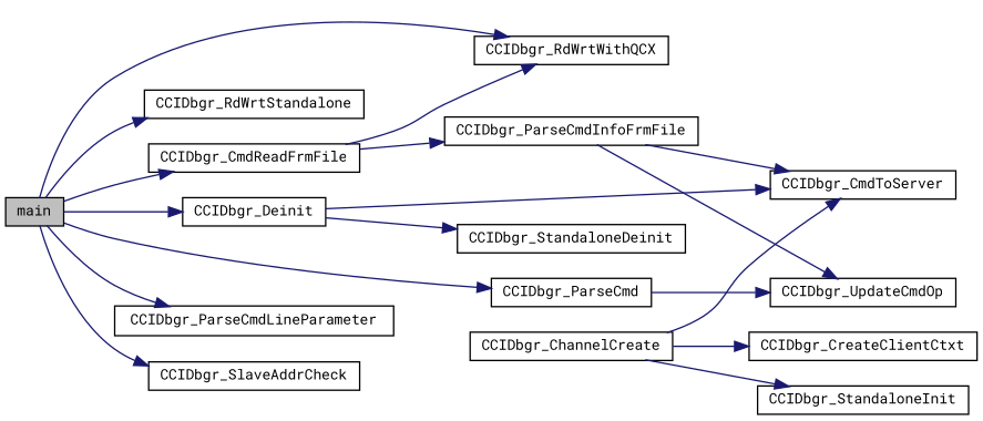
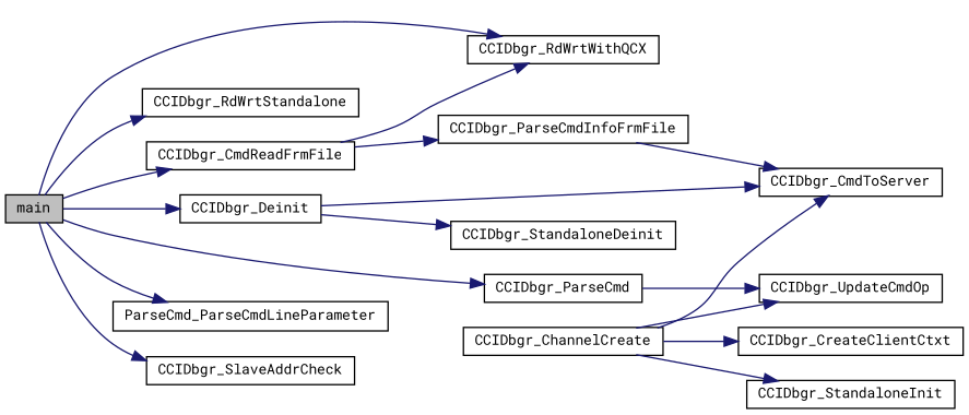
  digraph {
    fontname="Roboto Mono"
    rankdir=LR
    node [color=black fillcolor=white fontname="Roboto Mono" fontsize=10 shape=record style=filled]
    edge [color=midnightblue fontname="Roboto Mono" fontsize=10 labelfontname=Helvetica labelfontsize=10 style=solid]
    n1 [fillcolor=grey75 fontcolor=black height=0.2 label=main width=0.4]
    n2 [height=0.2 label=CCIDbgr_CmdReadFrmFile width=0.4]
    n3 [height=0.2 label=CCIDbgr_RdWrtStandalone width=0.4]
    n4 [height=0.2 label=CCIDbgr_RdWrtWithQCX width=0.4]
    n5 [height=0.2 label=CCIDbgr_Deinit width=0.4]
    n6 [height=0.2 label=CCIDbgr_ParseCmd width=0.4]
-   n7 [height=0.2 label=CCIDbgr_ParseCmdLineParameter width=0.4]
+   n7 [height=0.2 label=ParseCmd_ParseCmdLineParameter width=0.4]
    n8 [height=0.2 label=CCIDbgr_SlaveAddrCheck width=0.4]
    n9 [height=0.2 label=CCIDbgr_ChannelCreate width=0.4]
    n10 [height=0.2 label=CCIDbgr_CmdToServer width=0.4]
    n11 [height=0.2 label=CCIDbgr_CreateClientCtxt width=0.4]
    n12 [height=0.2 label=CCIDbgr_StandaloneInit width=0.4]
    n13 [height=0.2 label=CCIDbgr_ParseCmdInfoFrmFile width=0.4]
    n14 [height=0.2 label=CCIDbgr_StandaloneDeinit width=0.4]
    n15 [height=0.2 label=CCIDbgr_UpdateCmdOp width=0.4]
    n1 -> n2
    n1 -> n3
    n1 -> n4
    n1 -> n5
    n1 -> n6
    n1 -> n7
    n1 -> n8
    n2 -> n4
    n2 -> n13
    n5 -> n10
    n5 -> n14
    n6 -> n15
    n9 -> n10
    n9 -> n11
    n9 -> n12
    n13 -> n10
-   n13 -> n15
+   n9 -> n15
  }
